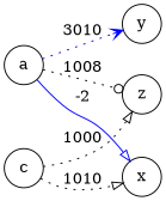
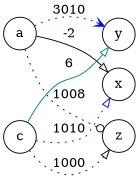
  strict digraph {
    rankdir=LR
    node [penwidth=1.0 shape=circle]
    edge [arrowhead=onormal color=black penwidth=1.0 style=dotted]
    a
    x
    y
    z
    c
-   a -> x [color=blue label=-2 style=solid]
+   a -> x [label=-2 style=solid]
    a -> y [arrowhead=vee color=blue label=3010]
    a -> z [arrowhead=odot label=1008]
-   c -> x [label=1010]
+   c -> x [color=blue label=1010]
+   c -> y [color=teal label=6 style=solid]
    c -> z [label=1000]
  }
